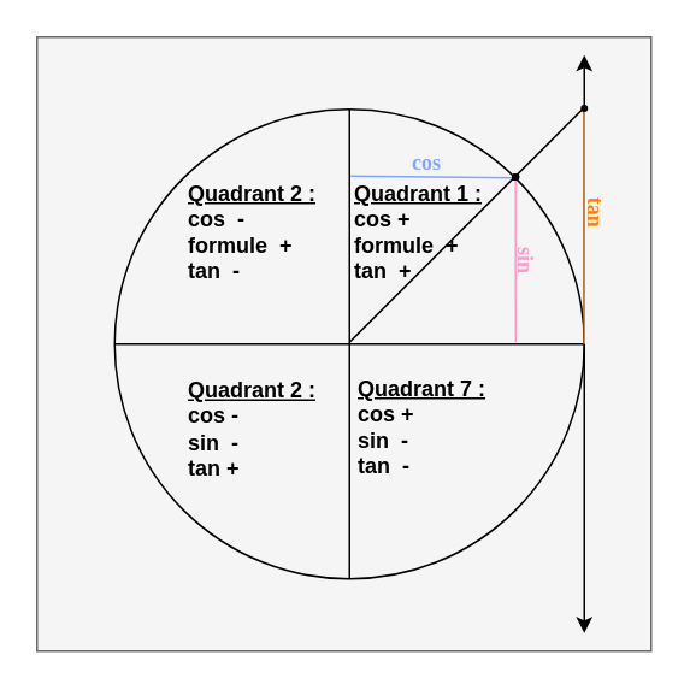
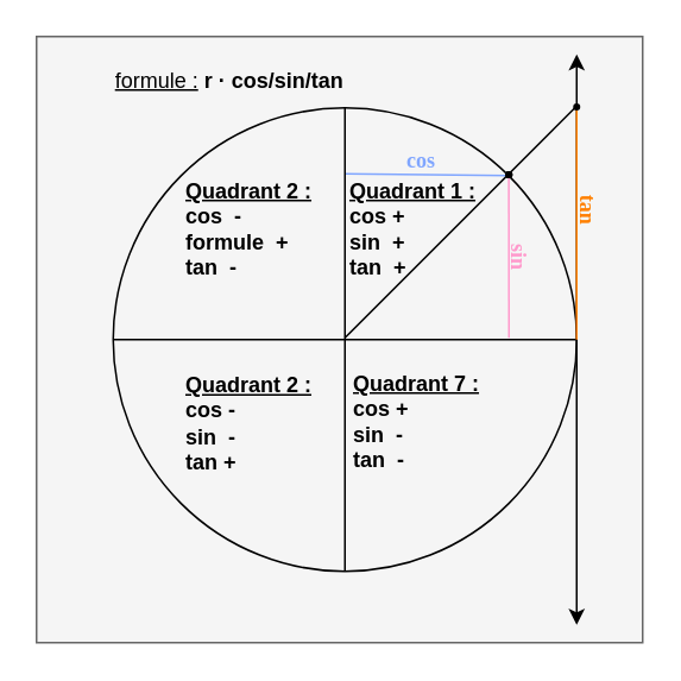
  <mxCell id="0" />
  <mxCell id="1" parent="0" />
  <mxCell id="2" value="" style="whiteSpace=wrap;html=1;aspect=fixed;fillColor=#f5f5f5;fontColor=#333333;strokeColor=#666666;" vertex="1" parent="1"><mxGeometry x="20" y="20" width="340" height="340" as="geometry" /></mxCell>
  <mxCell id="3" value="" style="group" vertex="1" connectable="0" parent="1"><mxGeometry x="63" y="60" width="280" height="260" as="geometry" /></mxCell>
  <mxCell id="4" value="" style="endArrow=none;html=1;rounded=0;exitX=0;exitY=0.5;exitDx=0;exitDy=0;entryX=1;entryY=0.5;entryDx=0;entryDy=0;" edge="1" parent="3" source="18" target="18"><mxGeometry width="50" height="50" relative="1" as="geometry"><mxPoint x="180" y="285" as="sourcePoint" /><mxPoint x="230" y="235" as="targetPoint" /></mxGeometry></mxCell>
  <mxCell id="5" value="" style="endArrow=none;html=1;rounded=0;entryX=1;entryY=0;entryDx=0;entryDy=0;strokeColor=#FF99CC;" edge="1" parent="3" target="18"><mxGeometry width="50" height="50" relative="1" as="geometry"><mxPoint x="222" y="129" as="sourcePoint" /><mxPoint x="230" y="235" as="targetPoint" /></mxGeometry></mxCell>
  <mxCell id="6" value="" style="endArrow=none;html=1;rounded=0;entryX=1;entryY=0;entryDx=0;entryDy=0;fillColor=#80A6FF;strokeColor=#80A6FF;" edge="1" parent="3" target="18"><mxGeometry width="50" height="50" relative="1" as="geometry"><mxPoint x="130" y="37" as="sourcePoint" /><mxPoint x="20" y="-5" as="targetPoint" /><Array as="points" /></mxGeometry></mxCell>
  <mxCell id="7" value="&lt;b&gt;&lt;u&gt;Quadrant 7 :&lt;/u&gt;&lt;br&gt;cos +&lt;br&gt;sin&amp;nbsp; -&lt;br&gt;&lt;div style=&quot;&quot;&gt;&lt;b style=&quot;background-color: initial;&quot;&gt;tan&amp;nbsp; -&lt;/b&gt;&lt;/div&gt;&lt;/b&gt;" style="text;html=1;strokeColor=none;fillColor=none;align=left;verticalAlign=middle;whiteSpace=wrap;rounded=0;" vertex="1" parent="3"><mxGeometry x="133" y="121" width="80" height="110" as="geometry" /></mxCell>
  <mxCell id="8" value="&lt;b&gt;&lt;u&gt;Quadrant 2 :&lt;/u&gt;&lt;br&gt;cos -&lt;br&gt;sin&amp;nbsp; -&lt;br&gt;&lt;div style=&quot;&quot;&gt;&lt;b style=&quot;background-color: initial;&quot;&gt;tan +&lt;/b&gt;&lt;/div&gt;&lt;/b&gt;" style="text;html=1;strokeColor=none;fillColor=none;align=left;verticalAlign=middle;whiteSpace=wrap;rounded=0;" vertex="1" parent="3"><mxGeometry x="39" y="122" width="80" height="110" as="geometry" /></mxCell>
- <mxCell id="9" value="&lt;b&gt;&lt;u&gt;Quadrant 1 :&lt;/u&gt;&lt;br&gt;cos +&lt;br&gt;formule&amp;nbsp; +&lt;br&gt;&lt;div style=&quot;&quot;&gt;&lt;b style=&quot;background-color: initial;&quot;&gt;tan&amp;nbsp; +&lt;/b&gt;&lt;/div&gt;&lt;/b&gt;" style="text;html=1;strokeColor=none;fillColor=none;align=left;verticalAlign=middle;whiteSpace=wrap;rounded=0;" vertex="1" parent="3"><mxGeometry x="131" y="27" width="116" height="82" as="geometry" /></mxCell>
+ <mxCell id="9" value="&lt;b&gt;&lt;u&gt;Quadrant 1 :&lt;/u&gt;&lt;br&gt;cos +&lt;br&gt;sin&amp;nbsp; +&lt;br&gt;&lt;div style=&quot;&quot;&gt;&lt;b style=&quot;background-color: initial;&quot;&gt;tan&amp;nbsp; +&lt;/b&gt;&lt;/div&gt;&lt;/b&gt;" style="text;html=1;strokeColor=none;fillColor=none;align=left;verticalAlign=middle;whiteSpace=wrap;rounded=0;" vertex="1" parent="3"><mxGeometry x="131" y="27" width="116" height="82" as="geometry" /></mxCell>
  <mxCell id="10" value="&lt;b&gt;&lt;u&gt;Quadrant 2 :&lt;/u&gt;&lt;br&gt;cos&amp;nbsp; -&lt;br&gt;formule&amp;nbsp; +&lt;br&gt;&lt;div style=&quot;&quot;&gt;&lt;b style=&quot;background-color: initial;&quot;&gt;tan&amp;nbsp; -&lt;/b&gt;&lt;/div&gt;&lt;/b&gt;" style="text;html=1;strokeColor=none;fillColor=none;align=left;verticalAlign=middle;whiteSpace=wrap;rounded=0;" vertex="1" parent="3"><mxGeometry x="39" y="13" width="80" height="110" as="geometry" /></mxCell>
  <mxCell id="11" value="&lt;b&gt;&lt;font color=&quot;#80a6ff&quot; data-font-src=&quot;https://fonts.googleapis.com/css?family=Young+Serif&quot; face=&quot;Young Serif&quot;&gt;cos&lt;/font&gt;&lt;/b&gt;" style="text;html=1;strokeColor=none;fillColor=none;align=center;verticalAlign=middle;whiteSpace=wrap;rounded=0;" vertex="1" parent="3"><mxGeometry x="145" y="15" width="56" height="30" as="geometry" /></mxCell>
  <mxCell id="12" value="" style="endArrow=none;html=1;rounded=0;exitX=0.5;exitY=0;exitDx=0;exitDy=0;entryX=0.5;entryY=1;entryDx=0;entryDy=0;" edge="1" parent="3" source="18" target="18"><mxGeometry width="50" height="50" relative="1" as="geometry"><mxPoint x="10" y="140" as="sourcePoint" /><mxPoint x="270" y="140" as="targetPoint" /></mxGeometry></mxCell>
  <mxCell id="13" value="&lt;p style=&quot;line-height: 100%;&quot;&gt;&lt;font color=&quot;#ff99cc&quot; face=&quot;Young Serif&quot;&gt;&lt;b style=&quot;&quot;&gt;sin&lt;/b&gt;&lt;/font&gt;&lt;/p&gt;" style="text;html=1;strokeColor=none;fillColor=none;align=center;verticalAlign=middle;whiteSpace=wrap;rounded=0;rotation=90;" vertex="1" parent="3"><mxGeometry x="214" y="69" width="29" height="30" as="geometry" /></mxCell>
  <mxCell id="14" value="&lt;p style=&quot;line-height: 100%;&quot;&gt;&lt;font color=&quot;#ff8000&quot; face=&quot;Young Serif&quot;&gt;&lt;b style=&quot;&quot;&gt;tan&lt;/b&gt;&lt;/font&gt;&lt;/p&gt;" style="text;html=1;strokeColor=none;fillColor=none;align=center;verticalAlign=middle;whiteSpace=wrap;rounded=0;rotation=90;" vertex="1" parent="3"><mxGeometry x="250" y="45" width="36" height="25" as="geometry" /></mxCell>
  <mxCell id="15" value="" style="endArrow=classic;startArrow=classic;html=1;rounded=0;" edge="1" parent="3"><mxGeometry width="50" height="50" relative="1" as="geometry"><mxPoint x="260" y="290" as="sourcePoint" /><mxPoint x="260" y="-30" as="targetPoint" /></mxGeometry></mxCell>
  <mxCell id="16" value="" style="verticalLabelPosition=bottom;shadow=0;dashed=0;align=center;html=1;verticalAlign=top;shape=mxgraph.electrical.transmission.testPoint;" vertex="1" parent="3"><mxGeometry x="215" y="36" width="14" height="3" as="geometry" /></mxCell>
  <mxCell id="17" value="" style="verticalLabelPosition=bottom;shadow=0;dashed=0;align=center;html=1;verticalAlign=top;shape=mxgraph.electrical.transmission.testPoint;" vertex="1" parent="3"><mxGeometry x="215" y="36" width="14" height="3" as="geometry" /></mxCell>
  <mxCell id="18" value="" style="ellipse;whiteSpace=wrap;html=1;aspect=fixed;fillColor=none;" vertex="1" parent="3"><mxGeometry width="260" height="260" as="geometry" /></mxCell>
+ <mxCell id="19" value="&lt;u&gt;formule :&lt;/u&gt; &lt;b&gt;r · cos/sin/tan&lt;/b&gt;" style="text;html=1;align=center;verticalAlign=middle;resizable=0;points=[];autosize=1;strokeColor=none;fillColor=none;" vertex="1" parent="3"><mxGeometry x="-10" y="-30" width="150" height="30" as="geometry" /></mxCell>
  <mxCell id="20" value="" style="endArrow=none;html=1;rounded=0;strokeColor=#000000;" edge="1" parent="1"><mxGeometry width="50" height="50" relative="1" as="geometry"><mxPoint x="193" y="189" as="sourcePoint" /><mxPoint x="323" y="59" as="targetPoint" /></mxGeometry></mxCell>
  <mxCell id="21" value="" style="verticalLabelPosition=bottom;shadow=0;dashed=0;align=center;html=1;verticalAlign=top;shape=mxgraph.electrical.transmission.testPoint;" vertex="1" parent="1"><mxGeometry x="282" y="96" width="6" height="3" as="geometry" /></mxCell>
  <mxCell id="22" value="" style="endArrow=none;html=1;rounded=0;exitX=1;exitY=0.5;exitDx=0;exitDy=0;strokeColor=#FF8000;" edge="1" parent="1" source="18"><mxGeometry width="50" height="50" relative="1" as="geometry"><mxPoint x="323" y="159" as="sourcePoint" /><mxPoint x="323" y="59" as="targetPoint" /></mxGeometry></mxCell>
  <mxCell id="23" value="" style="verticalLabelPosition=bottom;shadow=0;dashed=0;align=center;html=1;verticalAlign=top;shape=mxgraph.electrical.transmission.testPoint;" vertex="1" parent="1"><mxGeometry x="320" y="58" width="6" height="3" as="geometry" /></mxCell>
